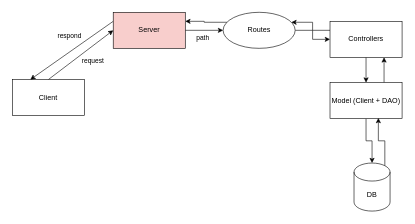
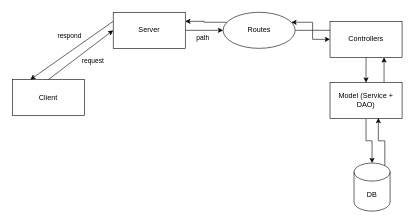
  <mxCell id="0" />
  <mxCell id="1" parent="0" />
  <mxCell id="2" style="rounded=0;orthogonalLoop=1;jettySize=auto;html=1;exitX=0.5;exitY=0;exitDx=0;exitDy=0;entryX=0;entryY=0.5;entryDx=0;entryDy=0;" edge="1" parent="1" source="4" target="9"><mxGeometry relative="1" as="geometry" /></mxCell>
  <mxCell id="3" value="request" style="edgeLabel;html=1;align=center;verticalAlign=middle;resizable=0;points=[];" vertex="1" connectable="0" parent="2"><mxGeometry x="0.151" y="5" relative="1" as="geometry"><mxPoint x="14" y="20" as="offset" /></mxGeometry></mxCell>
  <mxCell id="4" value="Client" style="rounded=0;whiteSpace=wrap;html=1;" vertex="1" parent="1"><mxGeometry x="20" y="132" width="120" height="60" as="geometry" /></mxCell>
  <mxCell id="5" style="edgeStyle=orthogonalEdgeStyle;rounded=0;orthogonalLoop=1;jettySize=auto;html=1;exitX=1;exitY=0.5;exitDx=0;exitDy=0;entryX=0;entryY=0.5;entryDx=0;entryDy=0;" edge="1" parent="1" source="9" target="12"><mxGeometry relative="1" as="geometry" /></mxCell>
  <mxCell id="6" value="path" style="edgeLabel;html=1;align=center;verticalAlign=middle;resizable=0;points=[];" vertex="1" connectable="0" parent="5"><mxGeometry x="-0.211" y="-4" relative="1" as="geometry"><mxPoint x="3" y="8" as="offset" /></mxGeometry></mxCell>
  <mxCell id="7" style="rounded=0;orthogonalLoop=1;jettySize=auto;html=1;exitX=0;exitY=0.25;exitDx=0;exitDy=0;entryX=0.25;entryY=0;entryDx=0;entryDy=0;" edge="1" parent="1" source="9" target="4"><mxGeometry relative="1" as="geometry" /></mxCell>
  <mxCell id="8" value="respond" style="edgeLabel;html=1;align=center;verticalAlign=middle;resizable=0;points=[];" vertex="1" connectable="0" parent="7"><mxGeometry x="-0.349" y="3" relative="1" as="geometry"><mxPoint x="-30" y="-11" as="offset" /></mxGeometry></mxCell>
- <mxCell id="9" value="Server" style="rounded=0;whiteSpace=wrap;html=1;fillColor=#f8cecc;" vertex="1" parent="1"><mxGeometry x="188" y="20" width="120" height="60" as="geometry" /></mxCell>
+ <mxCell id="9" value="Server" style="rounded=0;whiteSpace=wrap;html=1;" vertex="1" parent="1"><mxGeometry x="188" y="20" width="120" height="60" as="geometry" /></mxCell>
  <mxCell id="10" style="edgeStyle=orthogonalEdgeStyle;rounded=0;orthogonalLoop=1;jettySize=auto;html=1;exitX=1;exitY=0.5;exitDx=0;exitDy=0;entryX=0;entryY=0.5;entryDx=0;entryDy=0;" edge="1" parent="1" source="12" target="15"><mxGeometry relative="1" as="geometry" /></mxCell>
  <mxCell id="11" style="edgeStyle=orthogonalEdgeStyle;rounded=0;orthogonalLoop=1;jettySize=auto;html=1;exitX=0;exitY=0.25;exitDx=0;exitDy=0;entryX=1;entryY=0.25;entryDx=0;entryDy=0;" edge="1" parent="1" source="12" target="9"><mxGeometry relative="1" as="geometry" /></mxCell>
  <mxCell id="12" value="Routes" style="ellipse;whiteSpace=wrap;html=1;" vertex="1" parent="1"><mxGeometry x="371" y="20" width="120" height="60" as="geometry" /></mxCell>
  <mxCell id="13" style="edgeStyle=orthogonalEdgeStyle;rounded=0;orthogonalLoop=1;jettySize=auto;html=1;exitX=0.5;exitY=1;exitDx=0;exitDy=0;entryX=0.5;entryY=0;entryDx=0;entryDy=0;" edge="1" parent="1" source="15" target="18"><mxGeometry relative="1" as="geometry" /></mxCell>
  <mxCell id="14" style="edgeStyle=orthogonalEdgeStyle;rounded=0;orthogonalLoop=1;jettySize=auto;html=1;exitX=0;exitY=0.25;exitDx=0;exitDy=0;entryX=1;entryY=0.25;entryDx=0;entryDy=0;" edge="1" parent="1" source="15" target="12"><mxGeometry relative="1" as="geometry" /></mxCell>
  <mxCell id="15" value="Controllers" style="rounded=0;whiteSpace=wrap;html=1;" vertex="1" parent="1"><mxGeometry x="549" y="35" width="120" height="60" as="geometry" /></mxCell>
  <mxCell id="16" style="edgeStyle=orthogonalEdgeStyle;rounded=0;orthogonalLoop=1;jettySize=auto;html=1;exitX=0.5;exitY=1;exitDx=0;exitDy=0;" edge="1" parent="1" source="18" target="19"><mxGeometry relative="1" as="geometry" /></mxCell>
  <mxCell id="17" style="edgeStyle=orthogonalEdgeStyle;rounded=0;orthogonalLoop=1;jettySize=auto;html=1;exitX=0.75;exitY=0;exitDx=0;exitDy=0;entryX=0.75;entryY=1;entryDx=0;entryDy=0;" edge="1" parent="1" source="18" target="15"><mxGeometry relative="1" as="geometry" /></mxCell>
- <mxCell id="18" value="Model (Client + DAO)" style="rounded=0;whiteSpace=wrap;html=1;" vertex="1" parent="1"><mxGeometry x="549" y="137" width="120" height="60" as="geometry" /></mxCell>
+ <mxCell id="18" value="Model (Service + DAO)" style="rounded=0;whiteSpace=wrap;html=1;" vertex="1" parent="1"><mxGeometry x="549" y="137" width="120" height="60" as="geometry" /></mxCell>
  <mxCell id="19" value="DB" style="shape=cylinder3;whiteSpace=wrap;html=1;boundedLbl=1;backgroundOutline=1;size=15;" vertex="1" parent="1"><mxGeometry x="589" y="271" width="60" height="80" as="geometry" /></mxCell>
  <mxCell id="20" style="edgeStyle=orthogonalEdgeStyle;rounded=0;orthogonalLoop=1;jettySize=auto;html=1;exitX=0.855;exitY=0;exitDx=0;exitDy=4.35;exitPerimeter=0;entryX=0.671;entryY=0.983;entryDx=0;entryDy=0;entryPerimeter=0;" edge="1" parent="1" source="19" target="18"><mxGeometry relative="1" as="geometry" /></mxCell>
